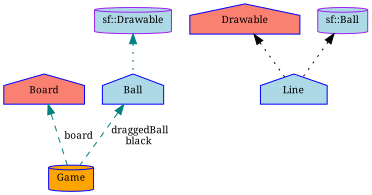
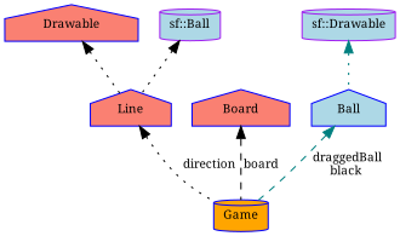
  digraph {
    fontname="Noto Serif"
    node [color=blue fillcolor=salmon fontname="Noto Serif" fontsize=10 shape=house style=filled]
    edge [color=black dir=back fontname="Noto Serif" fontsize=10 labelfontname=Helvetica labelfontsize=10 style=dotted]
    n1 [fillcolor=orange fontcolor=black height=0.2 label=Game shape=cylinder width=0.4]
-   n2 [fillcolor=lightblue height=0.2 label=Line width=0.4]
+   n2 [height=0.2 label=Line width=0.4]
    n3 [height=0.2 label=Drawable width=0.4]
    n4 [color=purple fillcolor=lightblue height=0.2 label="sf::Ball" shape=cylinder width=0.4]
    n5 [height=0.2 label=Board width=0.4]
    n6 [fillcolor=lightblue height=0.2 label=Ball width=0.4]
    n7 [color=purple fillcolor=lightblue height=0.2 label="sf::Drawable" shape=cylinder width=0.4]
+   n2 -> n1 [label=" direction"]
    n3 -> n2
    n4 -> n2
-   n5 -> n1 [color=teal label=" board" style=dashed]
+   n5 -> n1 [label=" board" style=dashed]
    n6 -> n1 [color=teal label=" draggedBall\nblack" style=dashed]
    n7 -> n6 [color=teal]
  }
